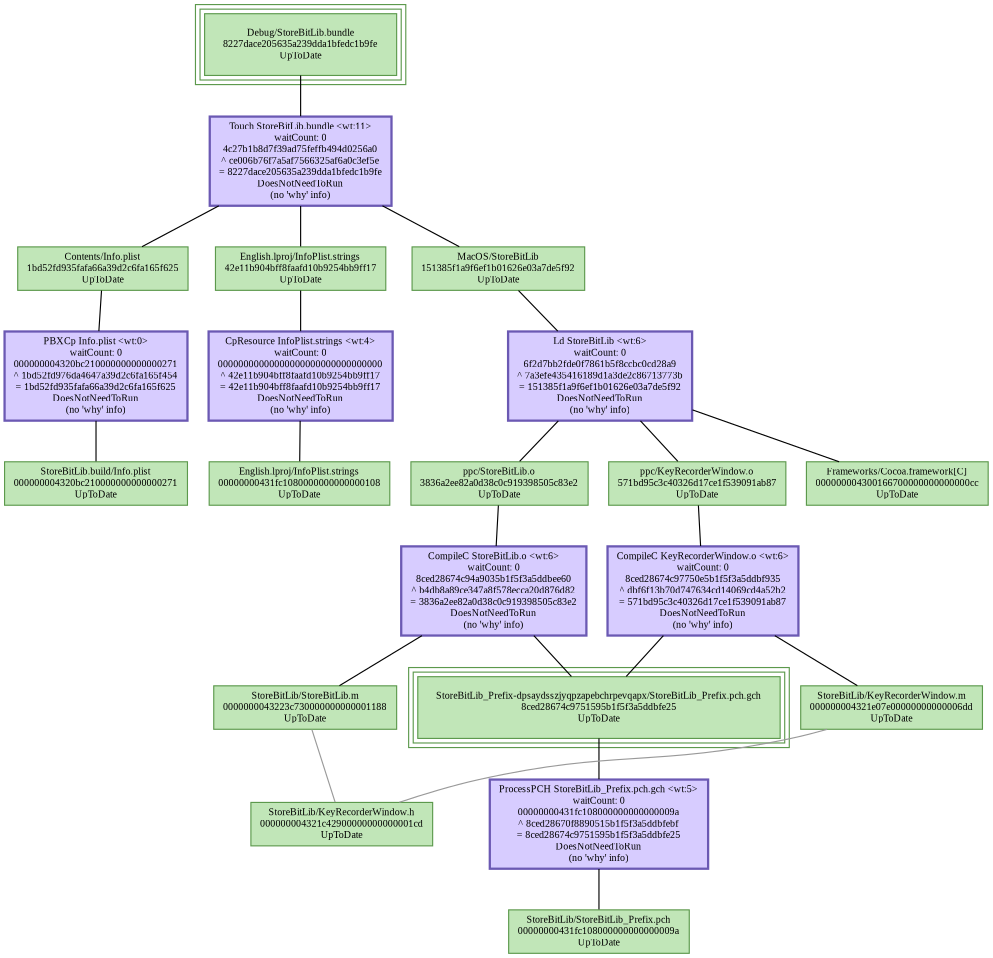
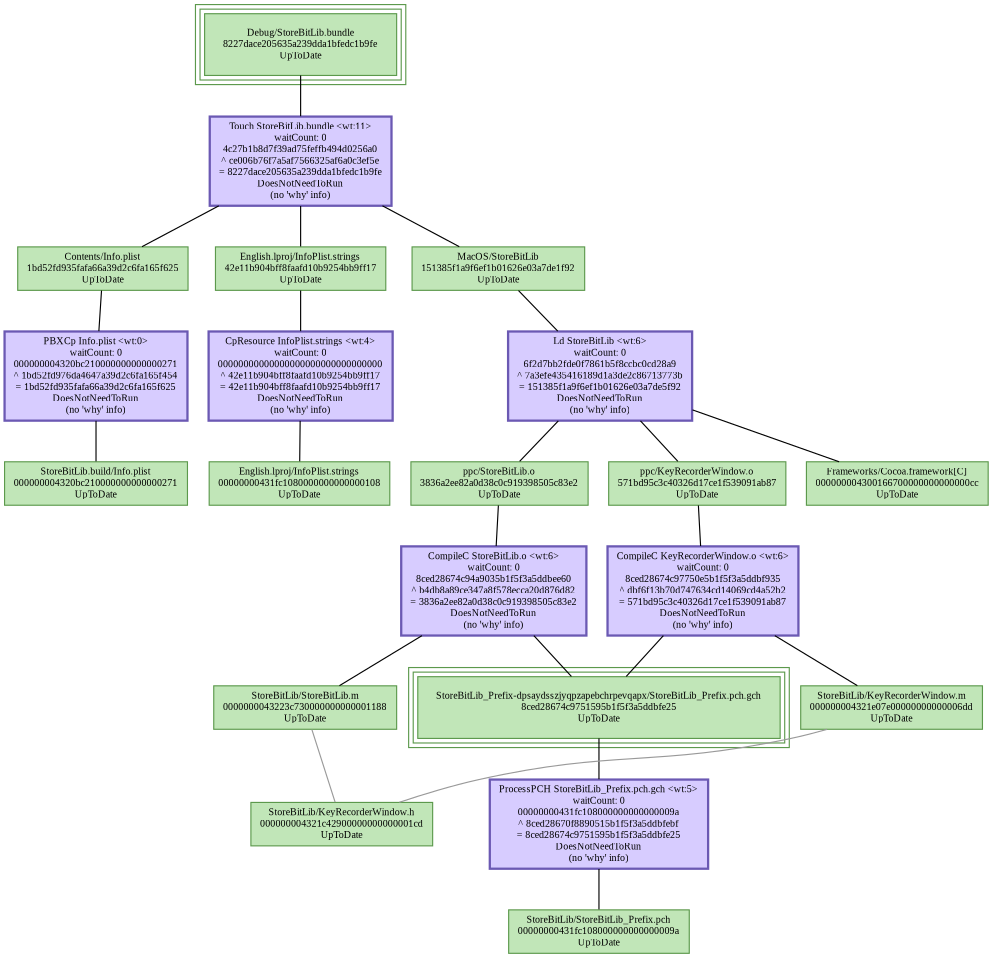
  digraph {
    concentrate=false
    fontname="Liberation Serif"
    node [color="0.3 0.5 0.6" fillcolor="0.3 0.2 0.9" fontname="Liberation Serif" fontsize=9 shape=box style=filled]
    edge [arrowhead=none arrowtail=normal color=black style=solid fontname="Liberation Serif"]
    n1 [label="Debug/StoreBitLib.bundle\n8227dace205635a239dda1bfedc1b9fe\nUpToDate" peripheries=3]
    n2 [color="0.7 0.5 0.7" fillcolor="0.7 0.2 1.0" label="Touch StoreBitLib.bundle <wt:11>\nwaitCount: 0\n4c27b1b8d7f39ad75feffb494d0256a0\n^ ce006b76f7a5af7566325af6a0c3ef5e\n= 8227dace205635a239dda1bfedc1b9fe\nDoesNotNeedToRun\n(no 'why' info)" style="filled,bold"]
    n3 [label="Contents/Info.plist\n1bd52fd935fafa66a39d2c6fa165f625\nUpToDate"]
    n4 [color="0.7 0.5 0.7" fillcolor="0.7 0.2 1.0" label="PBXCp Info.plist <wt:0>\nwaitCount: 0\n000000004320bc210000000000000271\n^ 1bd52fd976da4647a39d2c6fa165f454\n= 1bd52fd935fafa66a39d2c6fa165f625\nDoesNotNeedToRun\n(no 'why' info)" style="filled,bold"]
    n5 [label="StoreBitLib.build/Info.plist\n000000004320bc210000000000000271\nUpToDate"]
    n6 [label="English.lproj/InfoPlist.strings\n42e11b904bff8faafd10b9254bb9ff17\nUpToDate"]
    n7 [color="0.7 0.5 0.7" fillcolor="0.7 0.2 1.0" label="CpResource InfoPlist.strings <wt:4>\nwaitCount: 0\n00000000000000000000000000000000\n^ 42e11b904bff8faafd10b9254bb9ff17\n= 42e11b904bff8faafd10b9254bb9ff17\nDoesNotNeedToRun\n(no 'why' info)" style="filled,bold"]
    n8 [label="English.lproj/InfoPlist.strings\n00000000431fc1080000000000000108\nUpToDate"]
    n9 [label="ppc/StoreBitLib.o\n3836a2ee82a0d38c0c919398505c83e2\nUpToDate"]
    n10 [color="0.7 0.5 0.7" fillcolor="0.7 0.2 1.0" label="CompileC StoreBitLib.o <wt:6>\nwaitCount: 0\n8ced28674c94a9035b1f5f3a5ddbee60\n^ b4db8a89ce347a8f578ecca20d876d82\n= 3836a2ee82a0d38c0c919398505c83e2\nDoesNotNeedToRun\n(no 'why' info)" style="filled,bold"]
    n11 [label="StoreBitLib/StoreBitLib_Prefix.pch\n00000000431fc108000000000000009a\nUpToDate"]
    n12 [label="StoreBitLib_Prefix-dpsaydsszjyqpzapebchrpevqapx/StoreBitLib_Prefix.pch.gch\n8ced28674c9751595b1f5f3a5ddbfe25\nUpToDate" peripheries=3]
    n13 [color="0.7 0.5 0.7" fillcolor="0.7 0.2 1.0" label="ProcessPCH StoreBitLib_Prefix.pch.gch <wt:5>\nwaitCount: 0\n00000000431fc108000000000000009a\n^ 8ced28670f8890515b1f5f3a5ddbfebf\n= 8ced28674c9751595b1f5f3a5ddbfe25\nDoesNotNeedToRun\n(no 'why' info)" style="filled,bold"]
    n14 [label="StoreBitLib/StoreBitLib.m\n0000000043223c730000000000001188\nUpToDate"]
    n15 [label="StoreBitLib/KeyRecorderWindow.h\n000000004321c42900000000000001cd\nUpToDate"]
    n16 [label="ppc/KeyRecorderWindow.o\n571bd95c3c40326d17ce1f539091ab87\nUpToDate"]
    n17 [color="0.7 0.5 0.7" fillcolor="0.7 0.2 1.0" label="CompileC KeyRecorderWindow.o <wt:6>\nwaitCount: 0\n8ced28674c97750e5b1f5f3a5ddbf935\n^ dbf6f13b70d747634cd14069cd4a52b2\n= 571bd95c3c40326d17ce1f539091ab87\nDoesNotNeedToRun\n(no 'why' info)" style="filled,bold"]
    n18 [label="StoreBitLib/KeyRecorderWindow.m\n000000004321e07e00000000000006dd\nUpToDate"]
-   n19 [label="MacOS/StoreBitLib\n151385f1a9f6ef1b01626e03a7de5f92\nUpToDate"]
+   n19 [label="MacOS/StoreBitLib\n151385f1a9f6ef1b01626e03a7de1f92\nUpToDate"]
    n20 [color="0.7 0.5 0.7" fillcolor="0.7 0.2 1.0" label="Ld StoreBitLib <wt:6>\nwaitCount: 0\n6f2d7bb2fde0f7861b5f8ccbc0cd28a9\n^ 7a3efe435416189d1a3de2c86713773b\n= 151385f1a9f6ef1b01626e03a7de5f92\nDoesNotNeedToRun\n(no 'why' info)" style="filled,bold"]
    n21 [label="Frameworks/Cocoa.framework[C]\n000000004300166700000000000000cc\nUpToDate"]
    n1 -> n2
    n2 -> n3
    n2 -> n6
    n2 -> n19
    n3 -> n4
    n4 -> n5
    n6 -> n7
    n7 -> n8
    n9 -> n10
    n10 -> n12
    n10 -> n14
    n12 -> n13
    n13 -> n11
    n14 -> n15 [color=gray60]
    n16 -> n17
    n17 -> n12
    n17 -> n18
    n18 -> n15 [color=gray60]
    n19 -> n20
    n20 -> n9
    n20 -> n16
    n20 -> n21
  }
